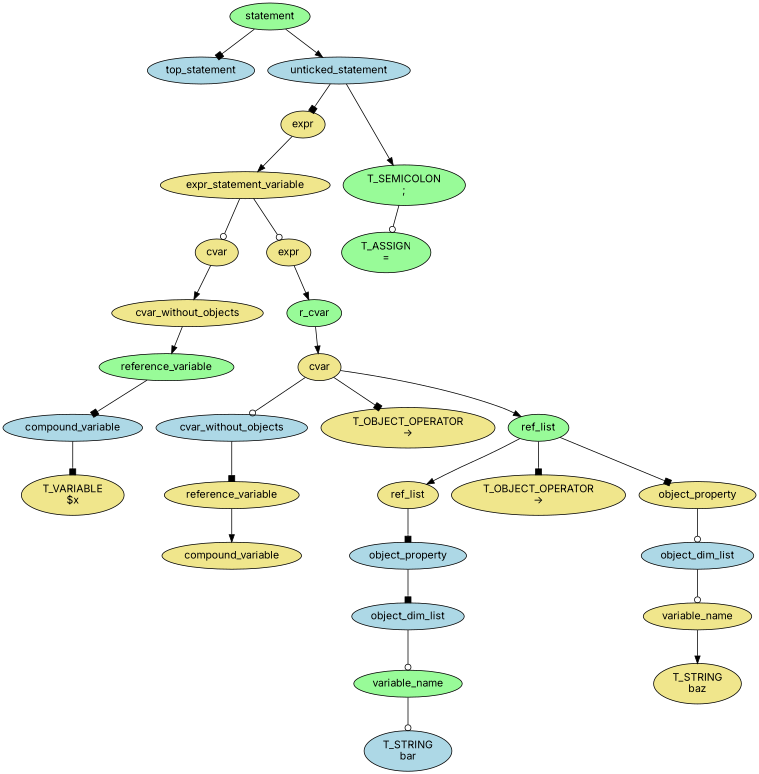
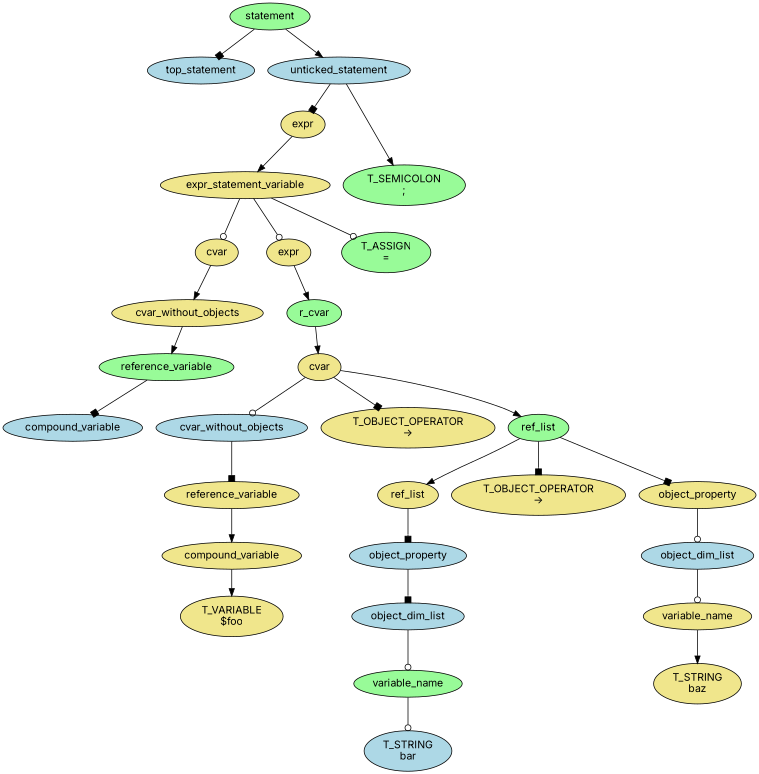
  digraph {
    fontname=Inter
    node [fillcolor=khaki fontname=Inter style=filled]
    edge [arrowhead=normal fontname=Inter]
    n1 [fillcolor=lightblue label=top_statement]
    n2 [fillcolor=palegreen label=statement]
    n3 [fillcolor=lightblue label=unticked_statement]
    n4 [label=expr]
    n5 [fillcolor=palegreen label="T_SEMICOLON\n;"]
    n6 [label=expr_statement_variable]
    n7 [label=cvar]
    n8 [fillcolor=palegreen label="T_ASSIGN\n="]
    n9 [label=expr]
    n10 [label=cvar_without_objects]
    n11 [fillcolor=palegreen label=r_cvar]
    n12 [fillcolor=palegreen label=reference_variable]
    n13 [fillcolor=lightblue label=compound_variable]
-   n14 [label="T_VARIABLE\n$x"]
    n15 [label=cvar]
    n16 [fillcolor=lightblue label=cvar_without_objects]
    n17 [label="T_OBJECT_OPERATOR\n->"]
    n18 [fillcolor=palegreen label=ref_list]
    n19 [label=reference_variable]
    n20 [label=ref_list]
    n21 [label="T_OBJECT_OPERATOR\n->"]
    n22 [label=object_property]
    n23 [label=compound_variable]
+   n24 [label="T_VARIABLE\n$foo"]
    n25 [fillcolor=lightblue label=object_property]
    n26 [fillcolor=lightblue label=object_dim_list]
    n27 [fillcolor=lightblue label=object_dim_list]
    n28 [fillcolor=palegreen label=variable_name]
    n29 [fillcolor=lightblue label="T_STRING\nbar"]
    n30 [label=variable_name]
    n31 [label="T_STRING\nbaz"]
    n2 -> n1 [arrowhead=box]
    n2 -> n3
    n3 -> n4 [arrowhead=box]
    n3 -> n5
    n4 -> n6
    n6 -> n7 [arrowhead=odot]
-   n5 -> n8 [arrowhead=odot]
+   n6 -> n8 [arrowhead=odot]
    n6 -> n9 [arrowhead=odot]
    n7 -> n10
    n9 -> n11
    n10 -> n12
    n11 -> n15
    n12 -> n13 [arrowhead=box]
-   n13 -> n14 [arrowhead=box]
    n15 -> n16 [arrowhead=odot]
    n15 -> n17 [arrowhead=box]
    n15 -> n18
    n16 -> n19 [arrowhead=box]
    n18 -> n20
    n18 -> n21 [arrowhead=box]
    n18 -> n22 [arrowhead=box]
    n19 -> n23
    n20 -> n25 [arrowhead=box]
    n22 -> n26 [arrowhead=odot]
+   n23 -> n24
    n25 -> n27 [arrowhead=box]
    n26 -> n30 [arrowhead=odot]
    n27 -> n28 [arrowhead=odot]
    n28 -> n29 [arrowhead=odot]
    n30 -> n31
  }
